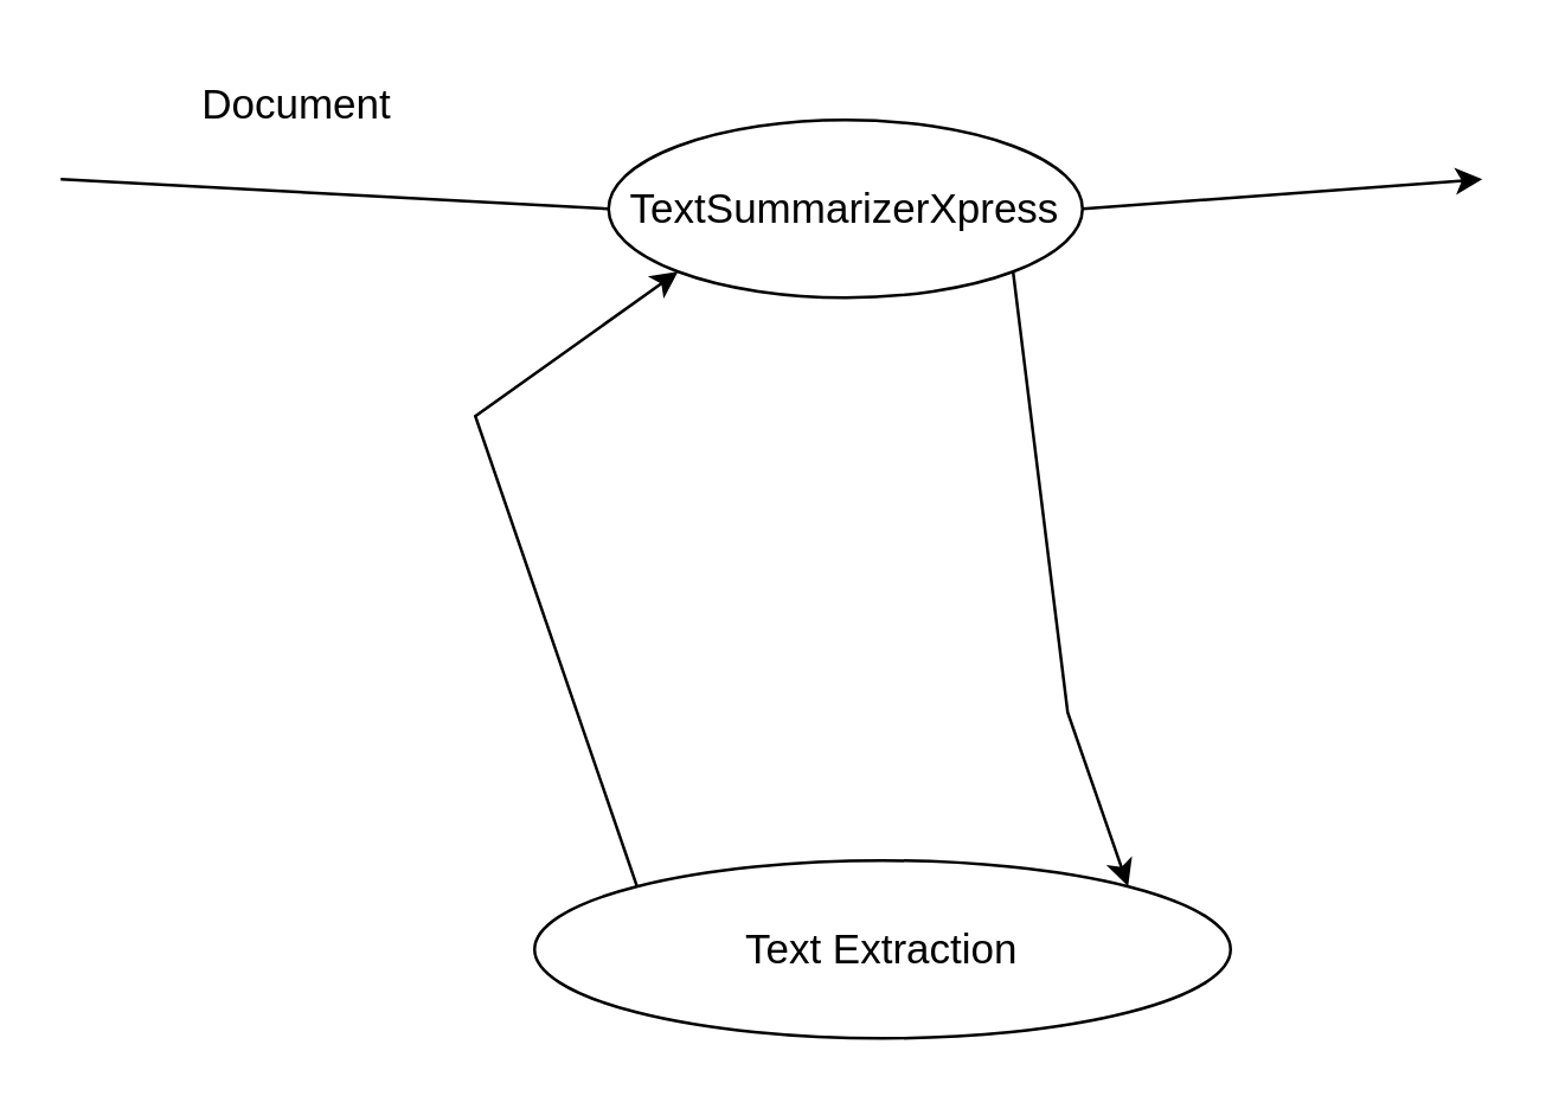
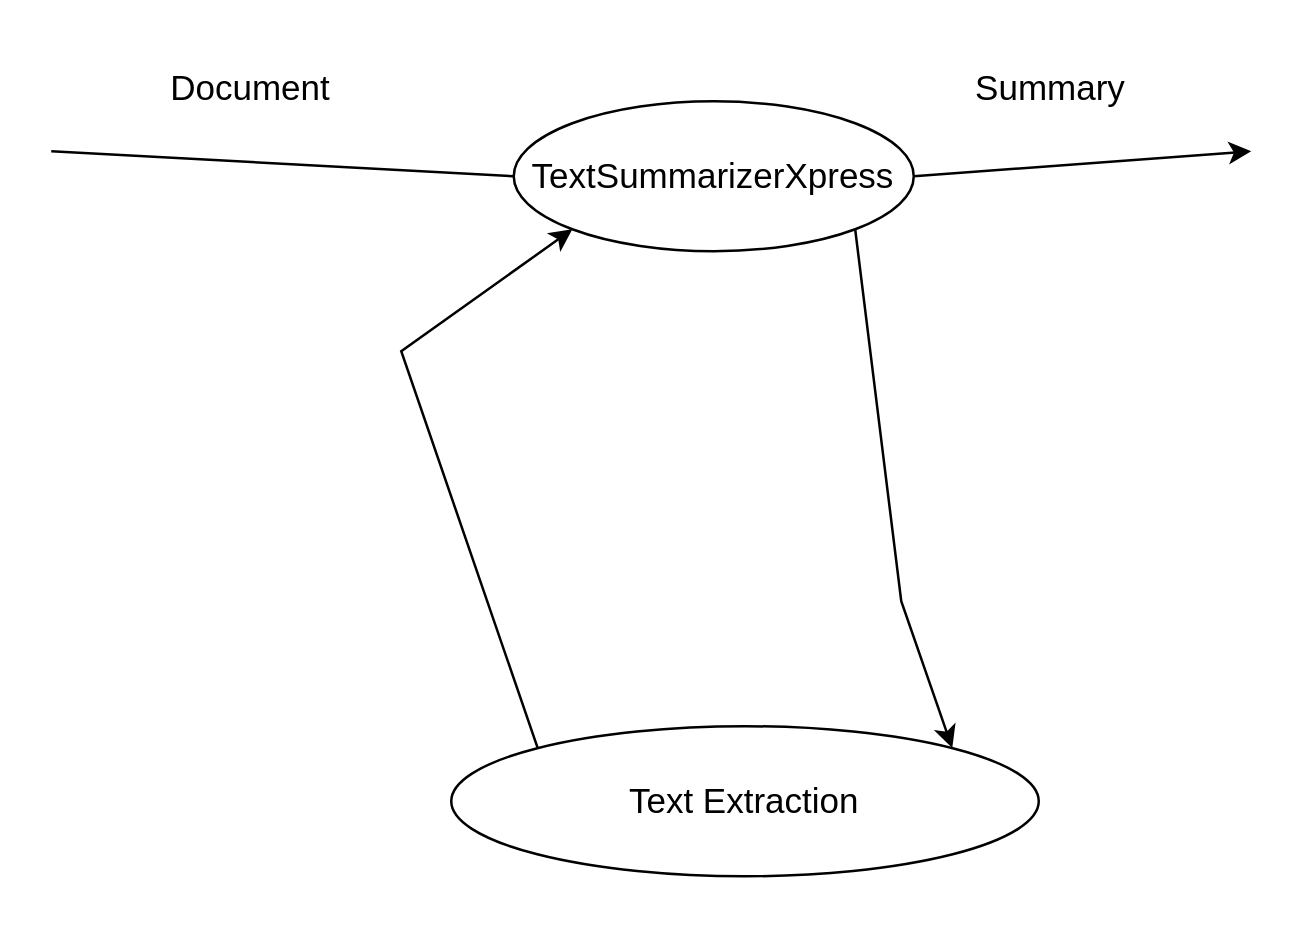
  <mxCell id="0" />
  <mxCell id="1" parent="0" />
  <mxCell id="2" style="rounded=0;orthogonalLoop=1;jettySize=auto;html=1;exitX=0;exitY=0;exitDx=0;exitDy=0;entryX=0;entryY=1;entryDx=0;entryDy=0;fontSize=14;elbow=vertical;" parent="1" source="3" target="7" edge="1"><mxGeometry relative="1" as="geometry"><Array as="points"><mxPoint x="160" y="140" /></Array></mxGeometry></mxCell>
  <mxCell id="3" value="&lt;font style=&quot;font-size: 14px;&quot;&gt;Text Extraction&lt;/font&gt;" style="ellipse;whiteSpace=wrap;html=1;" parent="1" vertex="1"><mxGeometry x="180" y="290" width="235" height="60" as="geometry" /></mxCell>
  <mxCell id="4" style="edgeStyle=none;rounded=0;orthogonalLoop=1;jettySize=auto;html=1;exitX=1;exitY=1;exitDx=0;exitDy=0;entryX=1;entryY=0;entryDx=0;entryDy=0;fontSize=14;elbow=vertical;" parent="1" source="7" target="3" edge="1"><mxGeometry relative="1" as="geometry"><Array as="points"><mxPoint x="360" y="240" /></Array></mxGeometry></mxCell>
  <mxCell id="5" style="edgeStyle=none;rounded=0;orthogonalLoop=1;jettySize=auto;html=1;exitX=0;exitY=0.5;exitDx=0;exitDy=0;fontSize=14;elbow=vertical;endArrow=none;endFill=0;" parent="1" source="7" edge="1"><mxGeometry relative="1" as="geometry"><mxPoint x="20" y="60" as="targetPoint" /></mxGeometry></mxCell>
  <mxCell id="6" style="edgeStyle=none;rounded=0;orthogonalLoop=1;jettySize=auto;html=1;exitX=1;exitY=0.5;exitDx=0;exitDy=0;fontSize=14;endArrow=classic;endFill=1;elbow=vertical;" parent="1" source="7" edge="1"><mxGeometry relative="1" as="geometry"><mxPoint x="500" y="60" as="targetPoint" /></mxGeometry></mxCell>
  <mxCell id="7" value="&lt;font style=&quot;font-size: 14px;&quot;&gt;TextSummarizerXpress&lt;/font&gt;" style="ellipse;whiteSpace=wrap;html=1;" parent="1" vertex="1"><mxGeometry x="205" y="40" width="160" height="60" as="geometry" /></mxCell>
  <mxCell id="8" value="Document" style="text;html=1;strokeColor=none;fillColor=none;align=center;verticalAlign=middle;whiteSpace=wrap;rounded=0;fontSize=14;" parent="1" vertex="1"><mxGeometry x="70" y="20" width="60" height="30" as="geometry" /></mxCell>
+ <mxCell id="9" value="Summary" style="text;html=1;strokeColor=none;fillColor=none;align=center;verticalAlign=middle;whiteSpace=wrap;rounded=0;fontSize=14;" parent="1" vertex="1"><mxGeometry x="390" y="20" width="60" height="30" as="geometry" /></mxCell>
